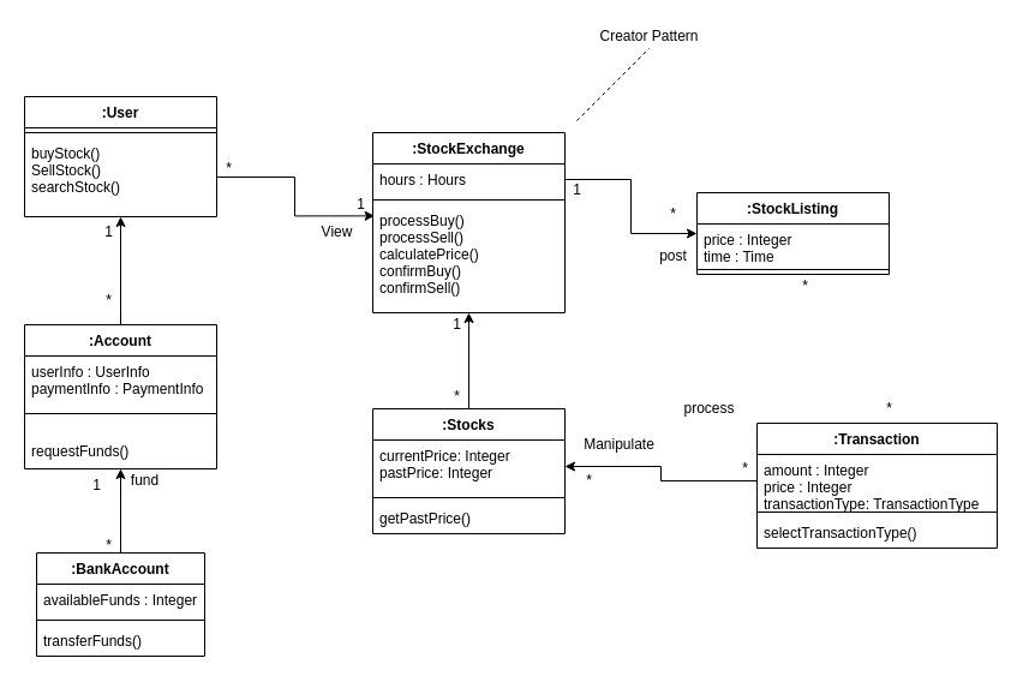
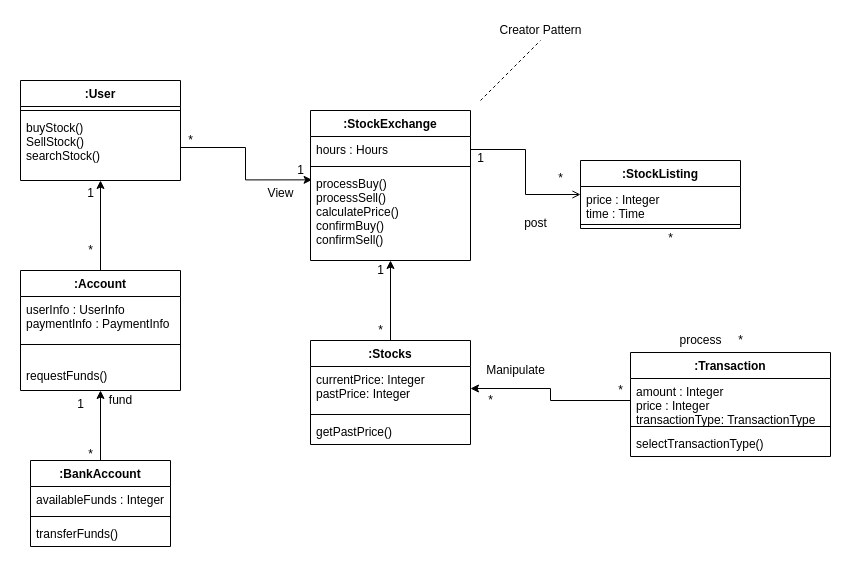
  <mxCell id="0" />
  <mxCell id="1" parent="0" />
  <mxCell id="2" value=":StockExchange" style="swimlane;fontStyle=1;align=center;verticalAlign=top;childLayout=stackLayout;horizontal=1;startSize=26;horizontalStack=0;resizeParent=1;resizeParentMax=0;resizeLast=0;collapsible=1;marginBottom=0;" parent="1" vertex="1"><mxGeometry x="310" y="110" width="160" height="150" as="geometry" /></mxCell>
  <mxCell id="3" value="hours : Hours " style="text;strokeColor=none;fillColor=none;align=left;verticalAlign=top;spacingLeft=4;spacingRight=4;overflow=hidden;rotatable=0;points=[[0,0.5],[1,0.5]];portConstraint=eastwest;" parent="2" vertex="1"><mxGeometry y="26" width="160" height="26" as="geometry" /></mxCell>
  <mxCell id="4" value="" style="line;strokeWidth=1;fillColor=none;align=left;verticalAlign=middle;spacingTop=-1;spacingLeft=3;spacingRight=3;rotatable=0;labelPosition=right;points=[];portConstraint=eastwest;" parent="2" vertex="1"><mxGeometry y="52" width="160" height="8" as="geometry" /></mxCell>
  <mxCell id="5" value="processBuy()&#10;processSell()&#10;calculatePrice()&#10;confirmBuy()&#10;confirmSell()" style="text;strokeColor=none;fillColor=none;align=left;verticalAlign=top;spacingLeft=4;spacingRight=4;overflow=hidden;rotatable=0;points=[[0,0.5],[1,0.5]];portConstraint=eastwest;" parent="2" vertex="1"><mxGeometry y="60" width="160" height="90" as="geometry" /></mxCell>
  <mxCell id="6" value=":StockListing" style="swimlane;fontStyle=1;align=center;verticalAlign=top;childLayout=stackLayout;horizontal=1;startSize=26;horizontalStack=0;resizeParent=1;resizeParentMax=0;resizeLast=0;collapsible=1;marginBottom=0;" parent="1" vertex="1"><mxGeometry x="580" y="160" width="160" height="68" as="geometry" /></mxCell>
  <mxCell id="7" value="price : Integer&#10;time : Time" style="text;strokeColor=none;fillColor=none;align=left;verticalAlign=top;spacingLeft=4;spacingRight=4;overflow=hidden;rotatable=0;points=[[0,0.5],[1,0.5]];portConstraint=eastwest;" parent="6" vertex="1"><mxGeometry y="26" width="160" height="34" as="geometry" /></mxCell>
  <mxCell id="8" value="" style="line;strokeWidth=1;fillColor=none;align=left;verticalAlign=middle;spacingTop=-1;spacingLeft=3;spacingRight=3;rotatable=0;labelPosition=right;points=[];portConstraint=eastwest;" parent="6" vertex="1"><mxGeometry y="60" width="160" height="8" as="geometry" /></mxCell>
  <mxCell id="9" style="edgeStyle=orthogonalEdgeStyle;rounded=0;orthogonalLoop=1;jettySize=auto;html=1;" parent="1" source="10" edge="1"><mxGeometry relative="1" as="geometry"><mxPoint x="100" y="390" as="targetPoint" /></mxGeometry></mxCell>
  <mxCell id="10" value=":BankAccount" style="swimlane;fontStyle=1;align=center;verticalAlign=top;childLayout=stackLayout;horizontal=1;startSize=26;horizontalStack=0;resizeParent=1;resizeParentMax=0;resizeLast=0;collapsible=1;marginBottom=0;" parent="1" vertex="1"><mxGeometry x="30" y="460" width="140" height="86" as="geometry" /></mxCell>
  <mxCell id="11" value="availableFunds : Integer" style="text;strokeColor=none;fillColor=none;align=left;verticalAlign=top;spacingLeft=4;spacingRight=4;overflow=hidden;rotatable=0;points=[[0,0.5],[1,0.5]];portConstraint=eastwest;" parent="10" vertex="1"><mxGeometry y="26" width="140" height="26" as="geometry" /></mxCell>
  <mxCell id="12" value="" style="line;strokeWidth=1;fillColor=none;align=left;verticalAlign=middle;spacingTop=-1;spacingLeft=3;spacingRight=3;rotatable=0;labelPosition=right;points=[];portConstraint=eastwest;" parent="10" vertex="1"><mxGeometry y="52" width="140" height="8" as="geometry" /></mxCell>
  <mxCell id="13" value="transferFunds()" style="text;strokeColor=none;fillColor=none;align=left;verticalAlign=top;spacingLeft=4;spacingRight=4;overflow=hidden;rotatable=0;points=[[0,0.5],[1,0.5]];portConstraint=eastwest;" parent="10" vertex="1"><mxGeometry y="60" width="140" height="26" as="geometry" /></mxCell>
  <mxCell id="14" style="edgeStyle=orthogonalEdgeStyle;rounded=0;orthogonalLoop=1;jettySize=auto;html=1;" parent="1" source="15" edge="1"><mxGeometry relative="1" as="geometry"><mxPoint x="100" y="180" as="targetPoint" /></mxGeometry></mxCell>
  <mxCell id="15" value=":Account" style="swimlane;fontStyle=1;align=center;verticalAlign=top;childLayout=stackLayout;horizontal=1;startSize=26;horizontalStack=0;resizeParent=1;resizeParentMax=0;resizeLast=0;collapsible=1;marginBottom=0;" parent="1" vertex="1"><mxGeometry x="20" y="270" width="160" height="120" as="geometry" /></mxCell>
  <mxCell id="16" value="userInfo : UserInfo&#10;paymentInfo : PaymentInfo" style="text;strokeColor=none;fillColor=none;align=left;verticalAlign=top;spacingLeft=4;spacingRight=4;overflow=hidden;rotatable=0;points=[[0,0.5],[1,0.5]];portConstraint=eastwest;" parent="15" vertex="1"><mxGeometry y="26" width="160" height="44" as="geometry" /></mxCell>
  <mxCell id="17" value="" style="line;strokeWidth=1;fillColor=none;align=left;verticalAlign=middle;spacingTop=-1;spacingLeft=3;spacingRight=3;rotatable=0;labelPosition=right;points=[];portConstraint=eastwest;" parent="15" vertex="1"><mxGeometry y="70" width="160" height="8" as="geometry" /></mxCell>
  <mxCell id="18" value="&#10;requestFunds()" style="text;strokeColor=none;fillColor=none;align=left;verticalAlign=top;spacingLeft=4;spacingRight=4;overflow=hidden;rotatable=0;points=[[0,0.5],[1,0.5]];portConstraint=eastwest;" parent="15" vertex="1"><mxGeometry y="78" width="160" height="42" as="geometry" /></mxCell>
  <mxCell id="19" value=":User" style="swimlane;fontStyle=1;align=center;verticalAlign=top;childLayout=stackLayout;horizontal=1;startSize=26;horizontalStack=0;resizeParent=1;resizeParentMax=0;resizeLast=0;collapsible=1;marginBottom=0;" parent="1" vertex="1"><mxGeometry x="20" y="80" width="160" height="100" as="geometry" /></mxCell>
  <mxCell id="20" value="" style="line;strokeWidth=1;fillColor=none;align=left;verticalAlign=middle;spacingTop=-1;spacingLeft=3;spacingRight=3;rotatable=0;labelPosition=right;points=[];portConstraint=eastwest;" parent="19" vertex="1"><mxGeometry y="26" width="160" height="8" as="geometry" /></mxCell>
  <mxCell id="21" value="buyStock()&#10;SellStock()&#10;searchStock()" style="text;strokeColor=none;fillColor=none;align=left;verticalAlign=top;spacingLeft=4;spacingRight=4;overflow=hidden;rotatable=0;points=[[0,0.5],[1,0.5]];portConstraint=eastwest;" parent="19" vertex="1"><mxGeometry y="34" width="160" height="66" as="geometry" /></mxCell>
  <mxCell id="22" style="edgeStyle=orthogonalEdgeStyle;rounded=0;orthogonalLoop=1;jettySize=auto;html=1;" parent="1" source="23" edge="1"><mxGeometry relative="1" as="geometry"><mxPoint x="390" y="260" as="targetPoint" /></mxGeometry></mxCell>
  <mxCell id="23" value=":Stocks" style="swimlane;fontStyle=1;align=center;verticalAlign=top;childLayout=stackLayout;horizontal=1;startSize=26;horizontalStack=0;resizeParent=1;resizeParentMax=0;resizeLast=0;collapsible=1;marginBottom=0;" parent="1" vertex="1"><mxGeometry x="310" y="340" width="160" height="104" as="geometry" /></mxCell>
  <mxCell id="24" value="currentPrice: Integer&#10;pastPrice: Integer" style="text;strokeColor=none;fillColor=none;align=left;verticalAlign=top;spacingLeft=4;spacingRight=4;overflow=hidden;rotatable=0;points=[[0,0.5],[1,0.5]];portConstraint=eastwest;" parent="23" vertex="1"><mxGeometry y="26" width="160" height="44" as="geometry" /></mxCell>
  <mxCell id="25" value="" style="line;strokeWidth=1;fillColor=none;align=left;verticalAlign=middle;spacingTop=-1;spacingLeft=3;spacingRight=3;rotatable=0;labelPosition=right;points=[];portConstraint=eastwest;" parent="23" vertex="1"><mxGeometry y="70" width="160" height="8" as="geometry" /></mxCell>
  <mxCell id="26" value="getPastPrice()" style="text;strokeColor=none;fillColor=none;align=left;verticalAlign=top;spacingLeft=4;spacingRight=4;overflow=hidden;rotatable=0;points=[[0,0.5],[1,0.5]];portConstraint=eastwest;" parent="23" vertex="1"><mxGeometry y="78" width="160" height="26" as="geometry" /></mxCell>
  <mxCell id="27" value=":Transaction" style="swimlane;fontStyle=1;align=center;verticalAlign=top;childLayout=stackLayout;horizontal=1;startSize=26;horizontalStack=0;resizeParent=1;resizeParentMax=0;resizeLast=0;collapsible=1;marginBottom=0;" parent="1" vertex="1"><mxGeometry x="630" y="352" width="200" height="104" as="geometry" /></mxCell>
  <mxCell id="28" value="amount : Integer&#10;price : Integer&#10;transactionType: TransactionType" style="text;strokeColor=none;fillColor=none;align=left;verticalAlign=top;spacingLeft=4;spacingRight=4;overflow=hidden;rotatable=0;points=[[0,0.5],[1,0.5]];portConstraint=eastwest;" parent="27" vertex="1"><mxGeometry y="26" width="200" height="44" as="geometry" /></mxCell>
  <mxCell id="29" value="" style="line;strokeWidth=1;fillColor=none;align=left;verticalAlign=middle;spacingTop=-1;spacingLeft=3;spacingRight=3;rotatable=0;labelPosition=right;points=[];portConstraint=eastwest;" parent="27" vertex="1"><mxGeometry y="70" width="200" height="8" as="geometry" /></mxCell>
  <mxCell id="30" value="selectTransactionType()" style="text;strokeColor=none;fillColor=none;align=left;verticalAlign=top;spacingLeft=4;spacingRight=4;overflow=hidden;rotatable=0;points=[[0,0.5],[1,0.5]];portConstraint=eastwest;" parent="27" vertex="1"><mxGeometry y="78" width="200" height="26" as="geometry" /></mxCell>
  <mxCell id="31" value="*" style="text;html=1;align=center;verticalAlign=middle;resizable=0;points=[];autosize=1;" parent="1" vertex="1"><mxGeometry x="80" y="444" width="20" height="20" as="geometry" /></mxCell>
  <mxCell id="32" value="1" style="text;html=1;align=center;verticalAlign=middle;resizable=0;points=[];autosize=1;" parent="1" vertex="1"><mxGeometry x="70" y="394" width="20" height="20" as="geometry" /></mxCell>
  <mxCell id="33" value="fund" style="text;html=1;align=center;verticalAlign=middle;resizable=0;points=[];autosize=1;" parent="1" vertex="1"><mxGeometry x="100" y="390" width="40" height="20" as="geometry" /></mxCell>
  <mxCell id="34" value="*" style="text;html=1;align=center;verticalAlign=middle;resizable=0;points=[];autosize=1;" parent="1" vertex="1"><mxGeometry x="80" y="240" width="20" height="20" as="geometry" /></mxCell>
  <mxCell id="35" value="1" style="text;html=1;align=center;verticalAlign=middle;resizable=0;points=[];autosize=1;" parent="1" vertex="1"><mxGeometry x="80" y="183" width="20" height="20" as="geometry" /></mxCell>
  <mxCell id="36" style="edgeStyle=orthogonalEdgeStyle;rounded=0;orthogonalLoop=1;jettySize=auto;html=1;entryX=0.01;entryY=0.104;entryDx=0;entryDy=0;entryPerimeter=0;" parent="1" source="21" target="5" edge="1"><mxGeometry relative="1" as="geometry" /></mxCell>
  <mxCell id="37" value="*" style="text;html=1;align=center;verticalAlign=middle;resizable=0;points=[];autosize=1;" parent="1" vertex="1"><mxGeometry x="370" y="320" width="20" height="20" as="geometry" /></mxCell>
  <mxCell id="38" value="1" style="text;html=1;align=center;verticalAlign=middle;resizable=0;points=[];autosize=1;" parent="1" vertex="1"><mxGeometry x="370" y="260" width="20" height="20" as="geometry" /></mxCell>
- <mxCell id="39" value="post" style="text;html=1;align=center;verticalAlign=middle;resizable=0;points=[];autosize=1;" parent="1" vertex="1"><mxGeometry x="540" y="203" width="40" height="20" as="geometry" /></mxCell>
+ <mxCell id="39" value="post" style="text;html=1;align=center;verticalAlign=middle;resizable=0;points=[];autosize=1;" parent="1" vertex="1"><mxGeometry x="515" y="213" width="40" height="20" as="geometry" /></mxCell>
  <mxCell id="40" value="1" style="text;html=1;align=center;verticalAlign=middle;resizable=0;points=[];autosize=1;" parent="1" vertex="1"><mxGeometry x="470" y="148" width="20" height="20" as="geometry" /></mxCell>
  <mxCell id="41" value="*" style="text;html=1;align=center;verticalAlign=middle;resizable=0;points=[];autosize=1;" parent="1" vertex="1"><mxGeometry x="550" y="168" width="20" height="20" as="geometry" /></mxCell>
  <mxCell id="42" value="*" style="text;html=1;align=center;verticalAlign=middle;resizable=0;points=[];autosize=1;" parent="1" vertex="1"><mxGeometry x="660" y="228" width="20" height="20" as="geometry" /></mxCell>
  <mxCell id="43" value="*" style="text;html=1;align=center;verticalAlign=middle;resizable=0;points=[];autosize=1;" parent="1" vertex="1"><mxGeometry x="730" y="330" width="20" height="20" as="geometry" /></mxCell>
  <mxCell id="44" value="*" style="text;html=1;align=center;verticalAlign=middle;resizable=0;points=[];autosize=1;" parent="1" vertex="1"><mxGeometry x="180" y="130" width="20" height="20" as="geometry" /></mxCell>
  <mxCell id="45" value="1" style="text;html=1;align=center;verticalAlign=middle;resizable=0;points=[];autosize=1;" parent="1" vertex="1"><mxGeometry x="290" y="160" width="20" height="20" as="geometry" /></mxCell>
- <mxCell id="46" value="process" style="text;html=1;align=center;verticalAlign=middle;resizable=0;points=[];autosize=1;" parent="1" vertex="1"><mxGeometry x="560" y="330" width="60" height="20" as="geometry" /></mxCell>
+ <mxCell id="46" value="process" style="text;html=1;align=center;verticalAlign=middle;resizable=0;points=[];autosize=1;" parent="1" vertex="1"><mxGeometry x="670" y="330" width="60" height="20" as="geometry" /></mxCell>
  <mxCell id="47" value="View" style="text;html=1;align=center;verticalAlign=middle;resizable=0;points=[];autosize=1;" parent="1" vertex="1"><mxGeometry x="260" y="183" width="40" height="20" as="geometry" /></mxCell>
  <mxCell id="48" value="" style="endArrow=none;dashed=1;html=1;" parent="1" edge="1"><mxGeometry width="50" height="50" relative="1" as="geometry"><mxPoint x="480" y="100" as="sourcePoint" /><mxPoint x="540" y="40" as="targetPoint" /></mxGeometry></mxCell>
  <mxCell id="49" value="Creator Pattern" style="text;html=1;align=center;verticalAlign=middle;resizable=0;points=[];autosize=1;" parent="1" vertex="1"><mxGeometry x="490" y="20" width="100" height="20" as="geometry" /></mxCell>
- <mxCell id="50" style="edgeStyle=orthogonalEdgeStyle;rounded=0;orthogonalLoop=1;jettySize=auto;html=1;entryX=0;entryY=0.5;entryDx=0;entryDy=0;" edge="1" parent="1" source="3" target="6"><mxGeometry relative="1" as="geometry" /></mxCell>
+ <mxCell id="50" style="edgeStyle=orthogonalEdgeStyle;rounded=0;orthogonalLoop=1;jettySize=auto;html=1;entryX=0;entryY=0.5;entryDx=0;entryDy=0;endArrow=open;" edge="1" parent="1" source="3" target="6"><mxGeometry relative="1" as="geometry" /></mxCell>
  <mxCell id="51" style="edgeStyle=orthogonalEdgeStyle;rounded=0;orthogonalLoop=1;jettySize=auto;html=1;entryX=1;entryY=0.5;entryDx=0;entryDy=0;" edge="1" parent="1" source="28" target="24"><mxGeometry relative="1" as="geometry" /></mxCell>
  <mxCell id="52" value="Manipulate" style="text;html=1;align=center;verticalAlign=middle;resizable=0;points=[];autosize=1;strokeColor=none;" vertex="1" parent="1"><mxGeometry x="480" y="360" width="70" height="20" as="geometry" /></mxCell>
  <mxCell id="53" value="*" style="text;html=1;align=center;verticalAlign=middle;resizable=0;points=[];autosize=1;strokeColor=none;" vertex="1" parent="1"><mxGeometry x="610" y="380" width="20" height="20" as="geometry" /></mxCell>
  <mxCell id="54" value="*" style="text;html=1;align=center;verticalAlign=middle;resizable=0;points=[];autosize=1;strokeColor=none;" vertex="1" parent="1"><mxGeometry x="480" y="390" width="20" height="20" as="geometry" /></mxCell>
